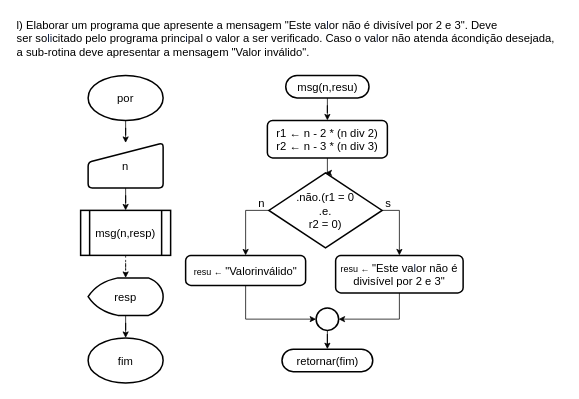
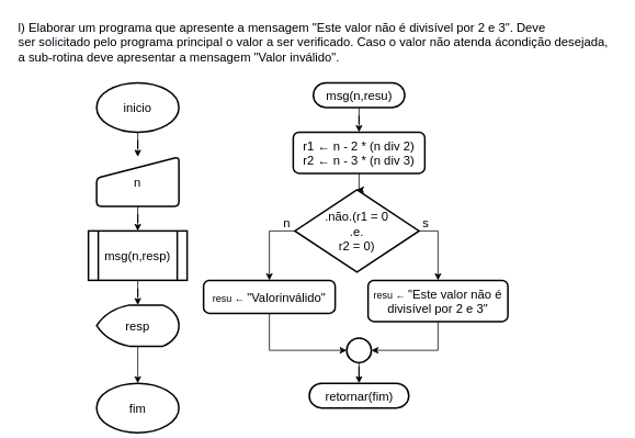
  <mxCell id="0" />
  <mxCell id="1" parent="0" />
  <mxCell id="2" value="&lt;span class=&quot;fontstyle0&quot; style=&quot;font-size: 15px;&quot;&gt;l) &lt;/span&gt;&lt;span class=&quot;fontstyle2&quot; style=&quot;font-size: 15px;&quot;&gt;Elaborar um programa que apresente a mensagem &quot;Este va&lt;/span&gt;&lt;span style=&quot;color: rgb(17, 33, 71); font-size: 15px;&quot; class=&quot;fontstyle2&quot;&gt;l&lt;/span&gt;&lt;span class=&quot;fontstyle2&quot; style=&quot;font-size: 15px;&quot;&gt;or não é divisível por 2 e 3&quot;. Deve&lt;br style=&quot;font-size: 15px;&quot;&gt;ser so&lt;/span&gt;&lt;span style=&quot;color: rgb(17, 33, 71); font-size: 15px;&quot; class=&quot;fontstyle2&quot;&gt;li&lt;/span&gt;&lt;span class=&quot;fontstyle2&quot; style=&quot;font-size: 15px;&quot;&gt;citado pelo programa princ&lt;/span&gt;&lt;span style=&quot;color: rgb(17, 33, 71); font-size: 15px;&quot; class=&quot;fontstyle2&quot;&gt;i&lt;/span&gt;&lt;span class=&quot;fontstyle2&quot; style=&quot;font-size: 15px;&quot;&gt;pal o valor a ser verificado. Caso o va&lt;/span&gt;&lt;span style=&quot;color: rgb(17, 33, 71); font-size: 15px;&quot; class=&quot;fontstyle2&quot;&gt;l&lt;/span&gt;&lt;span class=&quot;fontstyle2&quot; style=&quot;font-size: 15px;&quot;&gt;or não atenda á&lt;/span&gt;&lt;span class=&quot;fontstyle2&quot; style=&quot;font-size: 15px;&quot;&gt;condição desejada,&lt;br&gt;a sub-rotina deve apresentar a mensagem &quot;Valor inválido&quot;.&lt;/span&gt; " style="text;html=1;align=left;verticalAlign=middle;resizable=0;points=[];autosize=1;strokeColor=none;fillColor=none;fontSize=15;" parent="1" vertex="1"><mxGeometry x="20" width="730" height="60" as="geometry" y="20" /></mxCell>
  <mxCell id="3" value="" style="edgeStyle=orthogonalEdgeStyle;rounded=0;orthogonalLoop=1;jettySize=auto;html=1;fontSize=15;" parent="1" source="4" target="7" edge="1"><mxGeometry relative="1" as="geometry" /></mxCell>
  <mxCell id="4" value="msg(n,resu)" style="html=1;dashed=0;whitespace=wrap;shape=mxgraph.dfd.start;fontSize=15;strokeWidth=2;" parent="1" vertex="1"><mxGeometry x="380.5" y="100" width="111" height="30" as="geometry" /></mxCell>
  <mxCell id="5" value="retornar(fim)" style="html=1;dashed=0;whitespace=wrap;shape=mxgraph.dfd.start;fontSize=15;strokeWidth=2;" parent="1" vertex="1"><mxGeometry x="375.5" y="465" width="121" height="30" as="geometry" /></mxCell>
  <mxCell id="6" value="" style="edgeStyle=orthogonalEdgeStyle;rounded=0;orthogonalLoop=1;jettySize=auto;html=1;fontSize=15;" parent="1" source="7" target="10" edge="1"><mxGeometry relative="1" as="geometry" /></mxCell>
  <mxCell id="7" value="r1 ← n - 2 * (n div 2)&lt;br&gt;r2 ← n - 3 * (n div 3)" style="rounded=1;whiteSpace=wrap;html=1;absoluteArcSize=1;arcSize=14;strokeWidth=2;fontSize=15;" parent="1" vertex="1"><mxGeometry x="356" y="160" width="160" height="50" as="geometry" /></mxCell>
  <mxCell id="8" style="edgeStyle=orthogonalEdgeStyle;rounded=0;orthogonalLoop=1;jettySize=auto;html=1;exitX=0;exitY=0.5;exitDx=0;exitDy=0;exitPerimeter=0;entryX=0.5;entryY=0;entryDx=0;entryDy=0;" edge="1" parent="1" source="10" target="25"><mxGeometry relative="1" as="geometry" /></mxCell>
  <mxCell id="9" style="edgeStyle=orthogonalEdgeStyle;rounded=0;orthogonalLoop=1;jettySize=auto;html=1;exitX=1;exitY=0.5;exitDx=0;exitDy=0;exitPerimeter=0;" edge="1" parent="1" source="10" target="27"><mxGeometry relative="1" as="geometry" /></mxCell>
  <mxCell id="10" value=".não.(r1 = 0&lt;br&gt;.e.&lt;br&gt;r2 = 0)" style="strokeWidth=2;html=1;shape=mxgraph.flowchart.decision;whiteSpace=wrap;fontSize=15;" parent="1" vertex="1"><mxGeometry x="358" y="230" width="151" height="100" as="geometry" /></mxCell>
  <mxCell id="11" value="s" style="text;html=1;align=center;verticalAlign=middle;resizable=0;points=[];autosize=1;strokeColor=none;fillColor=none;fontSize=15;" parent="1" vertex="1"><mxGeometry x="507" y="260" width="20" height="20" as="geometry" /></mxCell>
  <mxCell id="12" value="n" style="text;html=1;align=center;verticalAlign=middle;resizable=0;points=[];autosize=1;strokeColor=none;fillColor=none;fontSize=15;" parent="1" vertex="1"><mxGeometry x="338" y="260" width="20" height="20" as="geometry" /></mxCell>
  <mxCell id="13" value="" style="edgeStyle=orthogonalEdgeStyle;rounded=0;orthogonalLoop=1;jettySize=auto;html=1;fontSize=15;" parent="1" source="14" target="5" edge="1"><mxGeometry relative="1" as="geometry" /></mxCell>
  <mxCell id="14" value="" style="verticalLabelPosition=bottom;verticalAlign=top;html=1;shape=mxgraph.flowchart.on-page_reference;fontSize=15;strokeWidth=2;" parent="1" vertex="1"><mxGeometry x="421" y="410" width="30" height="30" as="geometry" /></mxCell>
- <mxCell id="15" value="fim" style="strokeWidth=2;html=1;shape=mxgraph.flowchart.start_1;whiteSpace=wrap;fontSize=15;" parent="1" vertex="1"><mxGeometry x="117" y="450" width="100" height="60" as="geometry" /></mxCell>
+ <mxCell id="15" value="fim" style="strokeWidth=2;html=1;shape=mxgraph.flowchart.start_1;whiteSpace=wrap;fontSize=15;" parent="1" vertex="1"><mxGeometry x="117" y="465" width="100" height="60" as="geometry" /></mxCell>
  <mxCell id="16" value="" style="edgeStyle=orthogonalEdgeStyle;rounded=0;orthogonalLoop=1;jettySize=auto;html=1;fontSize=15;" parent="1" source="17" target="19" edge="1"><mxGeometry relative="1" as="geometry" /></mxCell>
- <mxCell id="17" value="por" style="strokeWidth=2;html=1;shape=mxgraph.flowchart.start_1;whiteSpace=wrap;fontSize=15;" parent="1" vertex="1"><mxGeometry x="117" y="100" width="100" height="60" as="geometry" /></mxCell>
+ <mxCell id="17" value="inicio" style="strokeWidth=2;html=1;shape=mxgraph.flowchart.start_1;whiteSpace=wrap;fontSize=15;" parent="1" vertex="1"><mxGeometry x="117" y="100" width="100" height="60" as="geometry" /></mxCell>
  <mxCell id="18" value="" style="edgeStyle=orthogonalEdgeStyle;rounded=0;orthogonalLoop=1;jettySize=auto;html=1;fontSize=15;" parent="1" source="19" target="21" edge="1"><mxGeometry relative="1" as="geometry" /></mxCell>
  <mxCell id="19" value="n" style="html=1;strokeWidth=2;shape=manualInput;whiteSpace=wrap;rounded=1;size=26;arcSize=11;fontSize=15;" parent="1" vertex="1"><mxGeometry x="117" y="190" width="100" height="60" as="geometry" /></mxCell>
- <mxCell id="20" value="" style="edgeStyle=orthogonalEdgeStyle;rounded=0;orthogonalLoop=1;jettySize=auto;html=1;dashed=1;" edge="1" parent="1" source="21" target="23"><mxGeometry relative="1" as="geometry" /></mxCell>
+ <mxCell id="20" value="" style="edgeStyle=orthogonalEdgeStyle;rounded=0;orthogonalLoop=1;jettySize=auto;html=1;" edge="1" parent="1" source="21" target="23"><mxGeometry relative="1" as="geometry" /></mxCell>
  <mxCell id="21" value="msg(n,resp)" style="shape=process;whiteSpace=wrap;html=1;backgroundOutline=1;fontSize=15;strokeWidth=2;rounded=1;arcSize=0;" parent="1" vertex="1"><mxGeometry x="107" y="280" width="120" height="60" as="geometry" /></mxCell>
  <mxCell id="22" value="" style="edgeStyle=orthogonalEdgeStyle;rounded=0;orthogonalLoop=1;jettySize=auto;html=1;" edge="1" parent="1" source="23" target="15"><mxGeometry relative="1" as="geometry" /></mxCell>
  <mxCell id="23" value="&lt;div style=&quot;text-align: left;&quot;&gt;&lt;span style=&quot;background-color: initial;&quot;&gt;resp&lt;/span&gt;&lt;/div&gt;" style="strokeWidth=2;html=1;shape=mxgraph.flowchart.display;whiteSpace=wrap;fontSize=15;" vertex="1" parent="1"><mxGeometry x="117" y="370" width="100" height="50" as="geometry" /></mxCell>
  <mxCell id="24" style="edgeStyle=orthogonalEdgeStyle;rounded=0;orthogonalLoop=1;jettySize=auto;html=1;exitX=0.5;exitY=1;exitDx=0;exitDy=0;entryX=0;entryY=0.5;entryDx=0;entryDy=0;entryPerimeter=0;" edge="1" parent="1" source="25" target="14"><mxGeometry relative="1" as="geometry" /></mxCell>
  <mxCell id="25" value="resu ←&amp;nbsp;&lt;span style=&quot;font-size: 15px; text-align: left;&quot;&gt;&quot;Valor&lt;/span&gt;&lt;span style=&quot;font-size: 15px; text-align: left;&quot;&gt;inválido&quot;&lt;/span&gt;" style="rounded=1;whiteSpace=wrap;html=1;absoluteArcSize=1;arcSize=14;strokeWidth=2;" vertex="1" parent="1"><mxGeometry x="247" y="340" width="160" height="40" as="geometry" /></mxCell>
  <mxCell id="26" style="edgeStyle=orthogonalEdgeStyle;rounded=0;orthogonalLoop=1;jettySize=auto;html=1;exitX=0.5;exitY=1;exitDx=0;exitDy=0;entryX=1;entryY=0.5;entryDx=0;entryDy=0;entryPerimeter=0;" edge="1" parent="1" source="27" target="14"><mxGeometry relative="1" as="geometry" /></mxCell>
  <mxCell id="27" value="resu ←&amp;nbsp;&lt;span style=&quot;font-size: 15px; text-align: left;&quot; class=&quot;fontstyle0&quot;&gt;&quot;Este va&lt;/span&gt;&lt;span style=&quot;font-size: 15px; text-align: left; color: rgb(17, 33, 71);&quot; class=&quot;fontstyle0&quot;&gt;l&lt;/span&gt;&lt;span style=&quot;font-size: 15px; text-align: left;&quot; class=&quot;fontstyle0&quot;&gt;or não é&lt;br&gt;divisível por 2 e 3&quot;&lt;/span&gt;" style="rounded=1;whiteSpace=wrap;html=1;absoluteArcSize=1;arcSize=14;strokeWidth=2;" vertex="1" parent="1"><mxGeometry x="447" y="340" width="170" height="50" as="geometry" /></mxCell>
